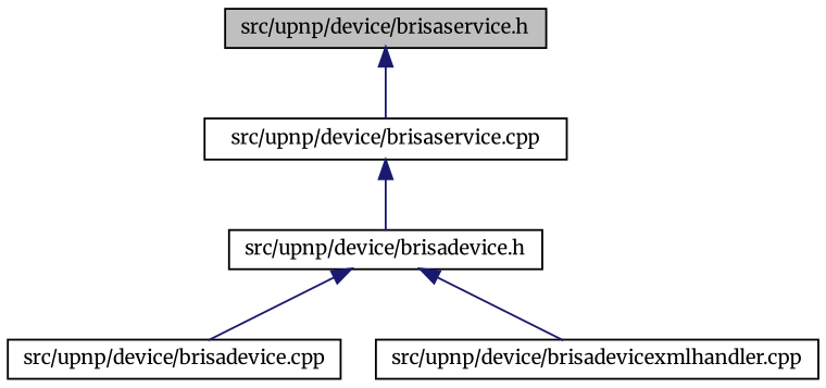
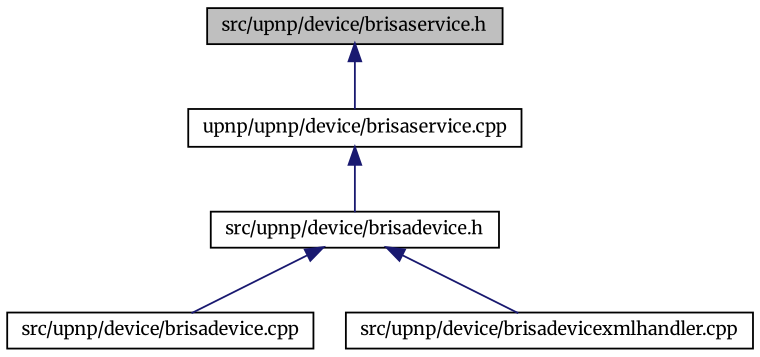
  digraph {
    fontname=Merriweather
    node [color=black fontname=Merriweather fontsize=10 shape=record]
    edge [color=midnightblue dir=back fontname=Merriweather fontsize=10 labelfontname=FreeSans labelfontsize=10 style=solid]
    n1 [fillcolor=grey75 fontcolor=black height=0.2 label="src/upnp/device/brisaservice.h" style=filled width=0.4]
-   n2 [height=0.2 label="src/upnp/device/brisaservice.cpp" width=0.4]
+   n2 [height=0.2 label="upnp/upnp/device/brisaservice.cpp" width=0.4]
    n3 [height=0.2 label="src/upnp/device/brisadevice.h" width=0.4]
    n4 [height=0.2 label="src/upnp/device/brisadevice.cpp" width=0.4]
    n5 [height=0.2 label="src/upnp/device/brisadevicexmlhandler.cpp" width=0.4]
    n1 -> n2
    n2 -> n3
    n3 -> n4
    n3 -> n5
  }
